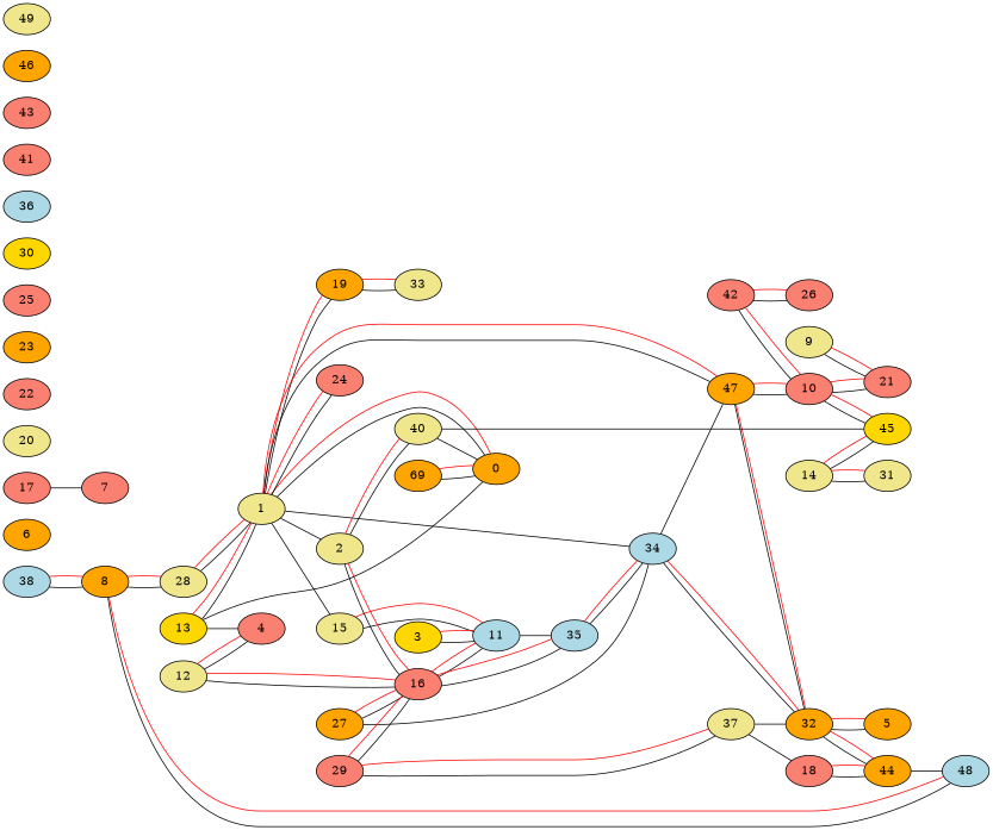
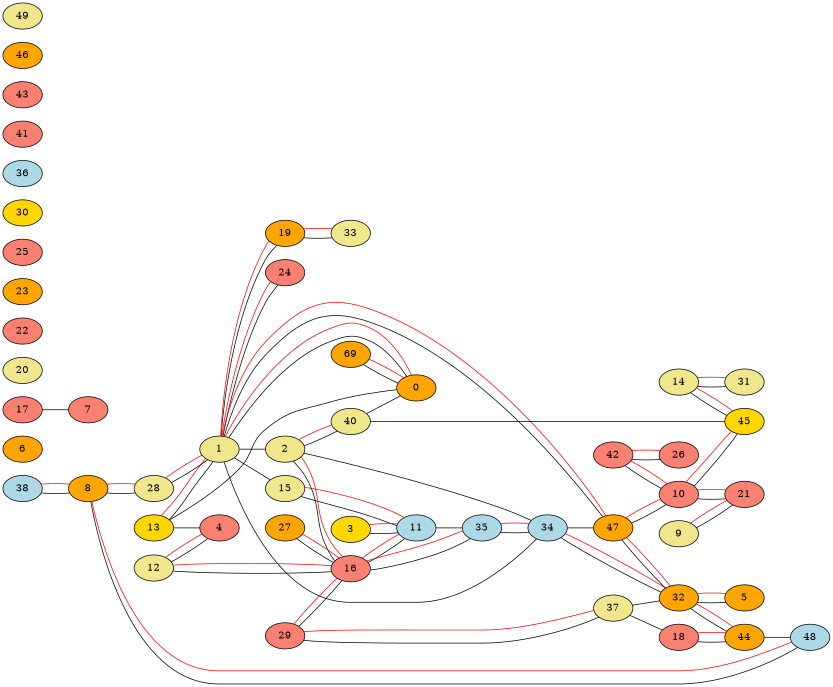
  graph {
    rankdir=LR
    node [fillcolor=salmon style=filled]
    1 [fillcolor=khaki]
    0 [fillcolor=orange]
    15 [fillcolor=khaki]
    19 [fillcolor=orange]
    24
    34 [fillcolor=lightblue]
    2 [fillcolor=khaki]
    11 [fillcolor=lightblue]
    33 [fillcolor=khaki]
    32 [fillcolor=orange]
    47 [fillcolor=orange]
    16
    40 [fillcolor=khaki]
    35 [fillcolor=lightblue]
    45 [fillcolor=gold]
    3 [fillcolor=gold]
    6 [fillcolor=orange]
    8 [fillcolor=orange]
    28 [fillcolor=khaki]
    48 [fillcolor=lightblue]
    9 [fillcolor=khaki]
    21
    10
    12 [fillcolor=khaki]
    4
    13 [fillcolor=gold]
    14 [fillcolor=khaki]
    31 [fillcolor=khaki]
    17
    7
    44 [fillcolor=orange]
    18
    20 [fillcolor=khaki]
    22
    23 [fillcolor=orange]
    25
    27 [fillcolor=orange]
    29
    37 [fillcolor=khaki]
    30 [fillcolor=gold]
    5 [fillcolor=orange]
    36 [fillcolor=lightblue]
    38 [fillcolor=lightblue]
    n44 [fillcolor=orange label=69]
    41
    42
    26
    43
    46 [fillcolor=orange]
    49 [fillcolor=khaki]
    1 -- 0 [weight=11]
    1 -- 0 [color=red]
    1 -- 15 [weight=60]
    1 -- 19 [weight=91]
    1 -- 19 [color=red]
    1 -- 24 [weight=9]
    1 -- 24 [color=red]
    1 -- 34 [weight=71]
    1 -- 2 [weight=95]
    15 -- 11 [weight=21]
    15 -- 11 [color=red]
    19 -- 33 [weight=74]
    19 -- 33 [color=red]
    34 -- 32 [weight=16]
    34 -- 32 [color=red]
    34 -- 47 [weight=47]
-   27 -- 34 [weight=78]
+   2 -- 34 [weight=78]
    2 -- 16 [weight=43]
    2 -- 16 [color=red]
    2 -- 40 [weight=46]
    2 -- 40 [color=red]
    11 -- 35 [weight=75]
    32 -- 44 [weight=51]
    32 -- 44 [color=red]
    32 -- 5 [weight=61]
    32 -- 5 [color=red]
    47 -- 1 [weight=14]
    47 -- 1 [color=red]
    47 -- 32 [weight=34]
    47 -- 32 [color=red]
    47 -- 10 [weight=33]
    47 -- 10 [color=red]
    16 -- 11 [weight=29]
    16 -- 11 [color=red]
    16 -- 35 [weight=2]
    16 -- 35 [color=red]
    40 -- 0 [weight=85]
    40 -- 45 [weight=76]
    35 -- 34 [weight=14]
    35 -- 34 [color=red]
    3 -- 11 [weight=41]
    3 -- 11 [color=red]
    8 -- 28 [weight=56]
    8 -- 28 [color=red]
    8 -- 48 [weight=52]
    8 -- 48 [color=red]
    28 -- 1 [weight=21]
    28 -- 1 [color=red]
    9 -- 21 [weight=3]
    9 -- 21 [color=red]
    10 -- 45 [weight=63]
    10 -- 45 [color=red]
    10 -- 21 [weight=96]
    10 -- 21 [color=red]
    12 -- 16 [weight=87]
    12 -- 16 [color=red]
    12 -- 4 [weight=13]
    12 -- 4 [color=red]
    13 -- 1 [weight=13]
    13 -- 1 [color=red]
    13 -- 0 [weight=21]
    13 -- 4 [weight=100]
    14 -- 45 [weight=8]
    14 -- 45 [color=red]
    14 -- 31 [weight=49]
    14 -- 31 [color=red]
    17 -- 7 [weight=56]
    44 -- 48 [weight=87]
    18 -- 44 [weight=54]
    18 -- 44 [color=red]
    27 -- 16 [weight=21]
    27 -- 16 [color=red]
    29 -- 16 [weight=69]
    29 -- 16 [color=red]
    29 -- 37 [weight=9]
    29 -- 37 [color=red]
    37 -- 32 [weight=97]
    37 -- 18 [weight=79]
    38 -- 8 [weight=63]
    38 -- 8 [color=red]
    n44 -- 0 [weight=64]
    n44 -- 0 [color=red]
    42 -- 10 [weight=40]
    42 -- 10 [color=red]
    42 -- 26 [weight=78]
    42 -- 26 [color=red]
  }
